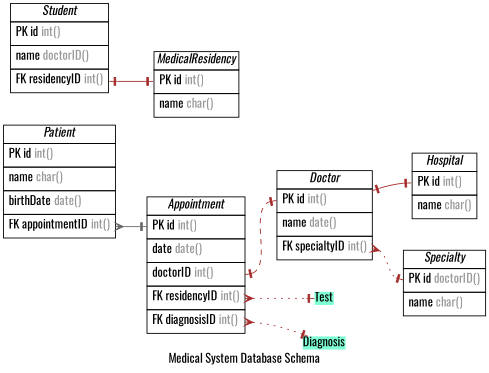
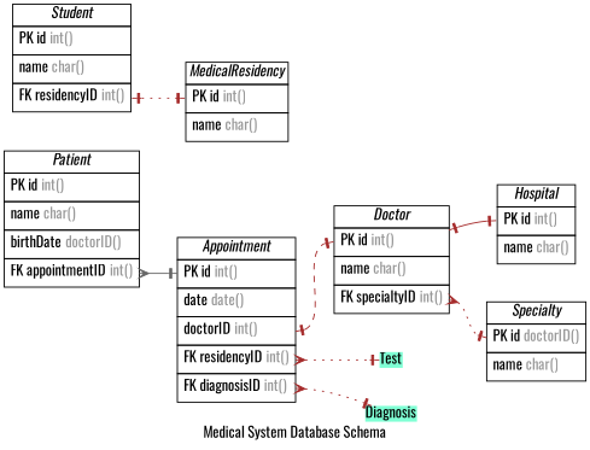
  digraph {
    concentrate=true
    fontname=Oswald
    label="Medical System Database Schema"
    nodesep=0.5
    rankdir=LR
    splines=spline
    node [fontname=Oswald shape=plain]
    edge [arrowhead=noneotee arrowsize=0.9 arrowtail=ocrow color=brown dir=both fontname=Oswald fontsize=12 headport=id labelangle=32 labeldistance=1.8 penwidth=1.0 style=bold]
-   n1 [label=<         <table border="0" cellborder="1" cellspacing="0" >         <tr><td><i>Patient</i></td></tr>         <tr><td port="id" align="left" cellpadding="5">PK id <font color="grey60">int()</font></td></tr>         <tr><td port="name" align="left" cellpadding="5">name <font color="grey60">char()</font></td></tr>         <tr><td port="birthDate" align="left" cellpadding="5">birthDate <font color="grey60">date()</font></td></tr>         <tr><td port="appointmentID" align="left" cellpadding="5">FK appointmentID <font color="grey60">int()</font></td></tr>     </table>>]
+   n1 [label=<         <table border="0" cellborder="1" cellspacing="0" >         <tr><td><i>Patient</i></td></tr>         <tr><td port="id" align="left" cellpadding="5">PK id <font color="grey60">int()</font></td></tr>         <tr><td port="name" align="left" cellpadding="5">name <font color="grey60">char()</font></td></tr>         <tr><td port="birthDate" align="left" cellpadding="5">birthDate <font color="grey60">doctorID()</font></td></tr>         <tr><td port="appointmentID" align="left" cellpadding="5">FK appointmentID <font color="grey60">int()</font></td></tr>     </table>>]
    n2 [label=<         <table border="0" cellborder="1" cellspacing="0" >         <tr><td><i>Appointment</i></td></tr>         <tr><td port="id" align="left" cellpadding="5">PK id <font color="grey60">int()</font></td></tr>         <tr><td port="date" align="left" cellpadding="5">date <font color="grey60">date()</font></td></tr>         <tr><td port="doctorID" align="left" cellpadding="5">doctorID <font color="grey60">int()</font></td></tr>         <tr><td port="testID" align="left" cellpadding="5">FK residencyID <font color="grey60">int()</font></td></tr>         <tr><td port="diagnosisID" align="left" cellpadding="5">FK diagnosisID <font color="grey60">int()</font></td></tr>     </table>>]
-   n3 [label=<         <table border="0" cellborder="1" cellspacing="0" >         <tr><td><i>Doctor</i></td></tr>         <tr><td port="id" align="left" cellpadding="5">PK id <font color="grey60">int()</font></td></tr>         <tr><td port="name" align="left" cellpadding="5">name <font color="grey60">date()</font></td></tr>         <tr><td port="specialtyID" align="left" cellpadding="5">FK specialtyID <font color="grey60">int()</font></td></tr>     </table>>]
+   n3 [label=<         <table border="0" cellborder="1" cellspacing="0" >         <tr><td><i>Doctor</i></td></tr>         <tr><td port="id" align="left" cellpadding="5">PK id <font color="grey60">int()</font></td></tr>         <tr><td port="name" align="left" cellpadding="5">name <font color="grey60">char()</font></td></tr>         <tr><td port="specialtyID" align="left" cellpadding="5">FK specialtyID <font color="grey60">int()</font></td></tr>     </table>>]
    Test [fillcolor=aquamarine style=filled]
    Diagnosis [fillcolor=aquamarine style=filled]
    n6 [label=<         <table border="0" cellborder="1" cellspacing="0" >         <tr><td><i>Specialty</i></td></tr>         <tr><td port="id" align="left" cellpadding="5">PK id <font color="grey60">doctorID()</font></td></tr>         <tr><td port="name" align="left" cellpadding="5">name <font color="grey60">char()</font></td></tr>     </table>>]
    n7 [label=<         <table border="0" cellborder="1" cellspacing="0" >         <tr><td><i>Hospital</i></td></tr>         <tr><td port="id" align="left" cellpadding="5">PK id <font color="grey60">int()</font></td></tr>         <tr><td port="name" align="left" cellpadding="5">name <font color="grey60">char()</font></td></tr>     </table>>]
-   n8 [label=<         <table border="0" cellborder="1" cellspacing="0" >         <tr><td><i>Student</i></td></tr>         <tr><td port="id" align="left" cellpadding="5">PK id <font color="grey60">int()</font></td></tr>         <tr><td port="name" align="left" cellpadding="5">name <font color="grey60">doctorID()</font></td></tr>         <tr><td port="residencyID" align="left" cellpadding="5">FK residencyID <font color="grey60">int()</font></td></tr>     </table>>]
+   n8 [label=<         <table border="0" cellborder="1" cellspacing="0" >         <tr><td><i>Student</i></td></tr>         <tr><td port="id" align="left" cellpadding="5">PK id <font color="grey60">int()</font></td></tr>         <tr><td port="name" align="left" cellpadding="5">name <font color="grey60">char()</font></td></tr>         <tr><td port="residencyID" align="left" cellpadding="5">FK residencyID <font color="grey60">int()</font></td></tr>     </table>>]
    n9 [label=<         <table border="0" cellborder="1" cellspacing="0" >         <tr><td><i>MedicalResidency</i></td></tr>         <tr><td port="id" align="left" cellpadding="5">PK id <font color="grey60">int()</font></td></tr>         <tr><td port="name" align="left" cellpadding="5">name <font color="grey60">char()</font></td></tr>     </table>>]
    n1 -> n2 [color=gray40 tailport=appointmentID]
    n2 -> n3 [arrowtail=noneotee style=dashed tailport=doctorID]
    n2 -> Test [style=dotted tailport=testID]
    n2 -> Diagnosis [style=dotted tailport=diagnosisID]
    n3 -> n6 [style=dotted tailport=specialtyID]
    n3 -> n7 [arrowtail=noneotee tailport=hospitalID]
-   n8 -> n9 [arrowtail=noneotee tailport=residencyID]
+   n8 -> n9 [arrowtail=noneotee style=dotted tailport=residencyID]
  }
